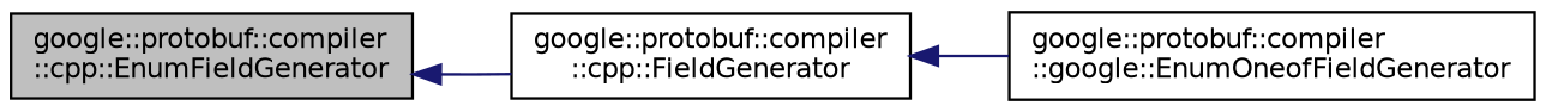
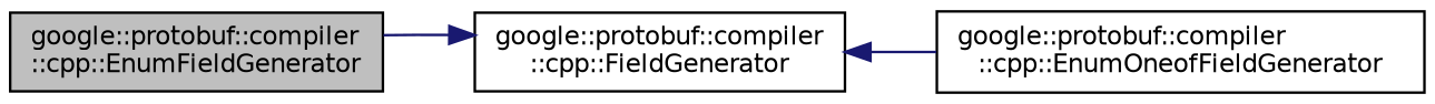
  digraph {
    rankdir=LR
    node [color=black fillcolor=white fontname=Helvetica fontsize=10 shape=record style=filled]
    edge [color=midnightblue dir=back fontname=Helvetica fontsize=10 labelfontname=Helvetica labelfontsize=10 style=solid]
    n1 [fillcolor=grey75 fontcolor=black height=0.2 label="google::protobuf::compiler\l::cpp::EnumFieldGenerator" width=0.4]
-   n2 [height=0.2 label="google::protobuf::compiler\l::google::EnumOneofFieldGenerator" width=0.4]
+   n2 [height=0.2 label="google::protobuf::compiler\l::cpp::EnumOneofFieldGenerator" width=0.4]
    n3 [height=0.2 label="google::protobuf::compiler\l::cpp::FieldGenerator" width=0.4]
-   n1 -> n3
+   n3 -> n1
    n3 -> n2
  }
